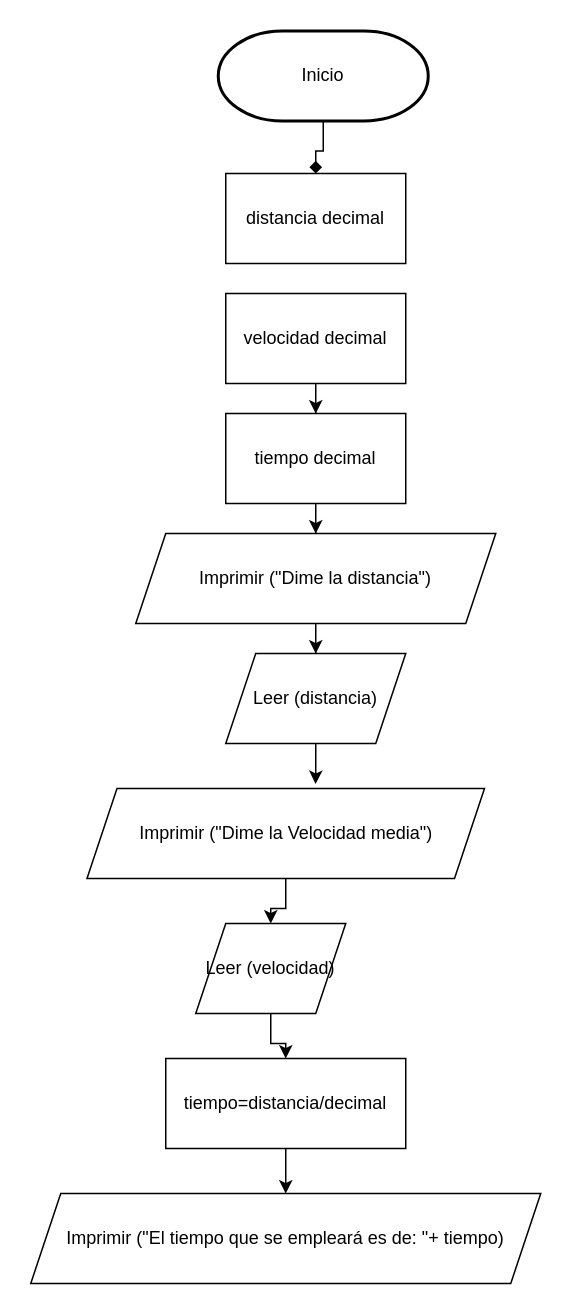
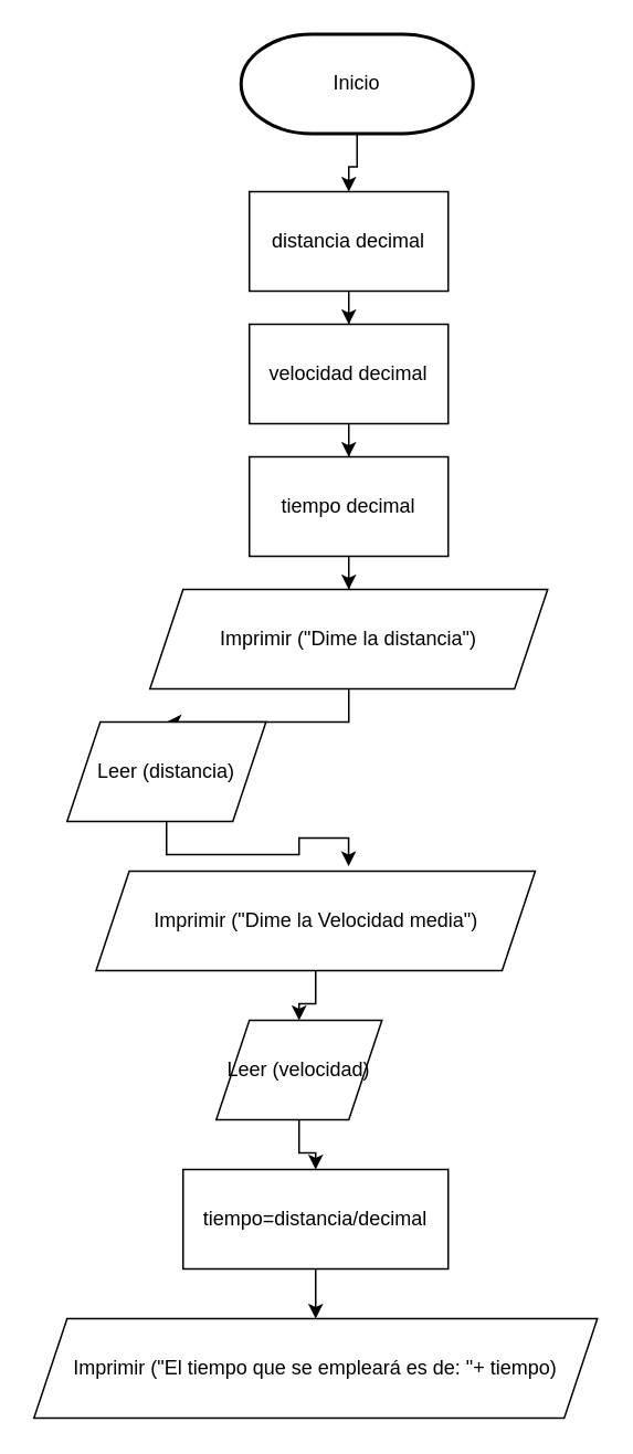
  <mxCell id="0" />
  <mxCell id="1" parent="0" />
- <mxCell id="2" value="" style="edgeStyle=orthogonalEdgeStyle;rounded=0;orthogonalLoop=1;jettySize=auto;html=1;endArrow=diamond;" edge="1" parent="1" source="3" target="5"><mxGeometry relative="1" as="geometry" /></mxCell>
+ <mxCell id="2" value="" style="edgeStyle=orthogonalEdgeStyle;rounded=0;orthogonalLoop=1;jettySize=auto;html=1;" edge="1" parent="1" source="3" target="5"><mxGeometry relative="1" as="geometry" /></mxCell>
  <mxCell id="3" value="Inicio" style="strokeWidth=2;html=1;shape=mxgraph.flowchart.terminator;whiteSpace=wrap;" vertex="1" parent="1"><mxGeometry x="145" y="20" width="140" height="60" as="geometry" /></mxCell>
+ <mxCell id="4" style="edgeStyle=orthogonalEdgeStyle;rounded=0;orthogonalLoop=1;jettySize=auto;html=1;" edge="1" parent="1" source="5" target="7"><mxGeometry relative="1" as="geometry" /></mxCell>
  <mxCell id="5" value="distancia decimal" style="rounded=0;whiteSpace=wrap;html=1;" vertex="1" parent="1"><mxGeometry x="150" y="115" width="120" height="60" as="geometry" /></mxCell>
  <mxCell id="6" style="edgeStyle=orthogonalEdgeStyle;rounded=0;orthogonalLoop=1;jettySize=auto;html=1;" edge="1" parent="1" source="7" target="9"><mxGeometry relative="1" as="geometry" /></mxCell>
  <mxCell id="7" value="velocidad decimal" style="rounded=0;whiteSpace=wrap;html=1;" vertex="1" parent="1"><mxGeometry x="150" y="195" width="120" height="60" as="geometry" /></mxCell>
  <mxCell id="8" style="edgeStyle=orthogonalEdgeStyle;rounded=0;orthogonalLoop=1;jettySize=auto;html=1;" edge="1" parent="1" source="9" target="11"><mxGeometry relative="1" as="geometry" /></mxCell>
  <mxCell id="9" value="tiempo decimal" style="whiteSpace=wrap;html=1;" vertex="1" parent="1"><mxGeometry x="150" y="275" width="120" height="60" as="geometry" /></mxCell>
  <mxCell id="10" style="edgeStyle=orthogonalEdgeStyle;rounded=0;orthogonalLoop=1;jettySize=auto;html=1;" edge="1" parent="1" source="11" target="14"><mxGeometry relative="1" as="geometry" /></mxCell>
  <mxCell id="11" value="Imprimir (&quot;Dime la distancia&quot;)" style="shape=parallelogram;perimeter=parallelogramPerimeter;whiteSpace=wrap;html=1;fixedSize=1;" vertex="1" parent="1"><mxGeometry x="90" y="355" width="240" height="60" as="geometry" /></mxCell>
  <mxCell id="12" style="edgeStyle=orthogonalEdgeStyle;rounded=0;orthogonalLoop=1;jettySize=auto;html=1;" edge="1" parent="1" source="13" target="17"><mxGeometry relative="1" as="geometry" /></mxCell>
  <mxCell id="13" value="Imprimir (&quot;Dime la Velocidad media&quot;)" style="shape=parallelogram;perimeter=parallelogramPerimeter;whiteSpace=wrap;html=1;fixedSize=1;" vertex="1" parent="1"><mxGeometry x="57.5" y="525" width="265" height="60" as="geometry" /></mxCell>
- <mxCell id="14" value="Leer (distancia)" style="shape=parallelogram;perimeter=parallelogramPerimeter;whiteSpace=wrap;html=1;fixedSize=1;" vertex="1" parent="1"><mxGeometry x="150" y="435" width="120" height="60" as="geometry" /></mxCell>
+ <mxCell id="14" value="Leer (distancia)" style="shape=parallelogram;perimeter=parallelogramPerimeter;whiteSpace=wrap;html=1;fixedSize=1;" vertex="1" parent="1"><mxGeometry x="40" y="435" width="120" height="60" as="geometry" /></mxCell>
  <mxCell id="15" style="edgeStyle=orthogonalEdgeStyle;rounded=0;orthogonalLoop=1;jettySize=auto;html=1;entryX=0.575;entryY=-0.05;entryDx=0;entryDy=0;entryPerimeter=0;" edge="1" parent="1" source="14" target="13"><mxGeometry relative="1" as="geometry" /></mxCell>
  <mxCell id="16" style="edgeStyle=orthogonalEdgeStyle;rounded=0;orthogonalLoop=1;jettySize=auto;html=1;entryX=0.5;entryY=0;entryDx=0;entryDy=0;" edge="1" parent="1" source="17" target="19"><mxGeometry relative="1" as="geometry" /></mxCell>
  <mxCell id="17" value="Leer (velocidad)" style="shape=parallelogram;perimeter=parallelogramPerimeter;whiteSpace=wrap;html=1;fixedSize=1;" vertex="1" parent="1"><mxGeometry x="130" y="615" width="100" height="60" as="geometry" /></mxCell>
  <mxCell id="18" style="edgeStyle=orthogonalEdgeStyle;rounded=0;orthogonalLoop=1;jettySize=auto;html=1;" edge="1" parent="1" source="19" target="20"><mxGeometry relative="1" as="geometry" /></mxCell>
  <mxCell id="19" value="tiempo=distancia/decimal" style="whiteSpace=wrap;html=1;" vertex="1" parent="1"><mxGeometry x="110" y="705" width="160" height="60" as="geometry" /></mxCell>
  <mxCell id="20" value="Imprimir (&quot;El tiempo que se empleará es de: &quot;+ tiempo)" style="shape=parallelogram;perimeter=parallelogramPerimeter;whiteSpace=wrap;html=1;fixedSize=1;" vertex="1" parent="1"><mxGeometry x="20" y="795" width="340" height="60" as="geometry" /></mxCell>
